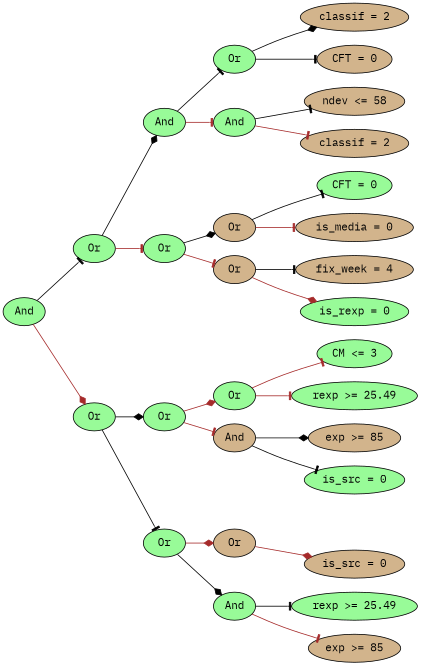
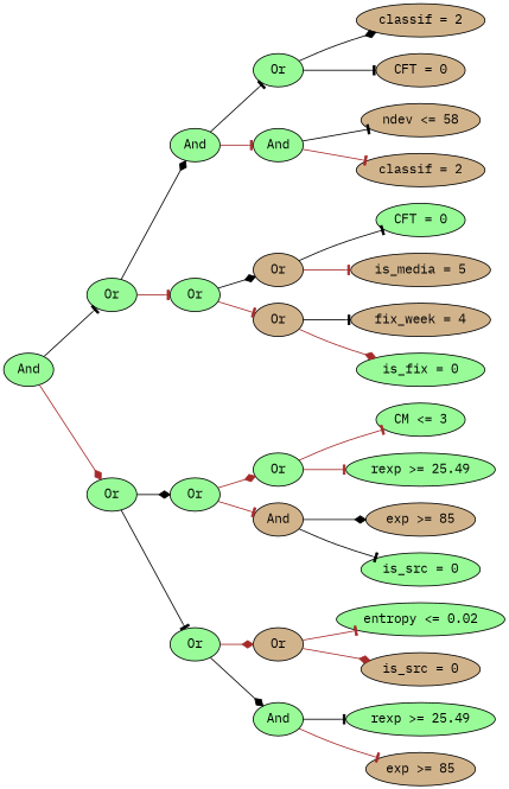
  digraph {
    fontname="IBM Plex Mono"
    rankdir=LR
    node [fillcolor=palegreen fontname="IBM Plex Mono" style=filled]
    edge [arrowhead=tee color=black fontname="IBM Plex Mono"]
    n1 [height=0.5 label=And width=0.75]
    n2 [height=0.5 label=Or width=0.75]
    n3 [height=0.5 label=Or width=0.75]
    n4 [height=0.5 label=And width=0.75]
    n5 [height=0.5 label=Or width=0.75]
    n6 [height=0.5 label=Or width=0.75]
    n7 [height=0.5 label=Or width=0.75]
    n8 [height=0.5 label=Or width=0.75]
    n9 [height=0.5 label=And width=0.75]
    n10 [fillcolor=tan height=0.5 label=Or width=0.75]
    n11 [fillcolor=tan height=0.5 label=Or width=0.75]
    n12 [height=0.5 label=Or width=0.75]
    n13 [fillcolor=tan height=0.5 label=And width=0.75]
    n14 [fillcolor=tan height=0.5 label=Or width=0.75]
    n15 [height=0.5 label=And width=0.75]
    n16 [fillcolor=tan height=0.5 label="classif = 2" width=1.336]
    n17 [fillcolor=tan height=0.5 label="CFT = 0" width=1.1916]
    n18 [fillcolor=tan height=0.5 label="ndev <= 58" width=1.4624]
    n19 [fillcolor=tan height=0.5 label="classif = 2" width=1.336]
    n20 [height=0.5 label="CFT = 0" width=1.1916]
-   n21 [fillcolor=tan height=0.5 label="is_media = 0" width=1.6068]
+   n21 [fillcolor=tan height=0.5 label="is_media = 5" width=1.6068]
    n22 [fillcolor=tan height=0.5 label="fix_week = 4" width=1.7151]
-   n23 [height=0.5 label="is_rexp = 0" width=1.2638]
+   n23 [height=0.5 label="is_fix = 0" width=1.2638]
    n24 [height=0.5 label="CM <= 3" width=1.2457]
    n25 [height=0.5 label="rexp >= 25.49" width=1.7332]
    n26 [fillcolor=tan height=0.5 label="exp >= 85" width=1.336]
    n27 [height=0.5 label="is_src = 0" width=1.3179]
+   n28 [height=0.5 label="entropy <= 0.02" width=1.9318]
    n29 [fillcolor=tan height=0.5 label="is_src = 0" width=1.3179]
    n30 [height=0.5 label="rexp >= 25.49" width=1.7332]
    n31 [fillcolor=tan height=0.5 label="exp >= 85" width=1.336]
    n1 -> n2
    n1 -> n3 [arrowhead=diamond color=brown]
    n2 -> n4 [arrowhead=diamond]
    n2 -> n5 [color=brown]
    n3 -> n6 [arrowhead=diamond]
    n3 -> n7
    n4 -> n8
    n4 -> n9 [color=brown]
    n5 -> n10 [arrowhead=diamond]
    n5 -> n11 [color=brown]
    n6 -> n12 [arrowhead=diamond color=brown]
    n6 -> n13 [color=brown]
    n7 -> n14 [arrowhead=diamond color=brown]
    n7 -> n15 [arrowhead=diamond]
    n8 -> n16 [arrowhead=diamond]
    n8 -> n17
    n9 -> n18
    n9 -> n19 [color=brown]
    n10 -> n20
    n10 -> n21 [color=brown]
    n11 -> n22
    n11 -> n23 [arrowhead=diamond color=brown]
    n12 -> n24 [color=brown]
    n12 -> n25 [color=brown]
    n13 -> n26 [arrowhead=diamond]
    n13 -> n27
+   n14 -> n28 [color=brown]
    n14 -> n29 [arrowhead=diamond color=brown]
    n15 -> n30
    n15 -> n31 [color=brown]
  }
